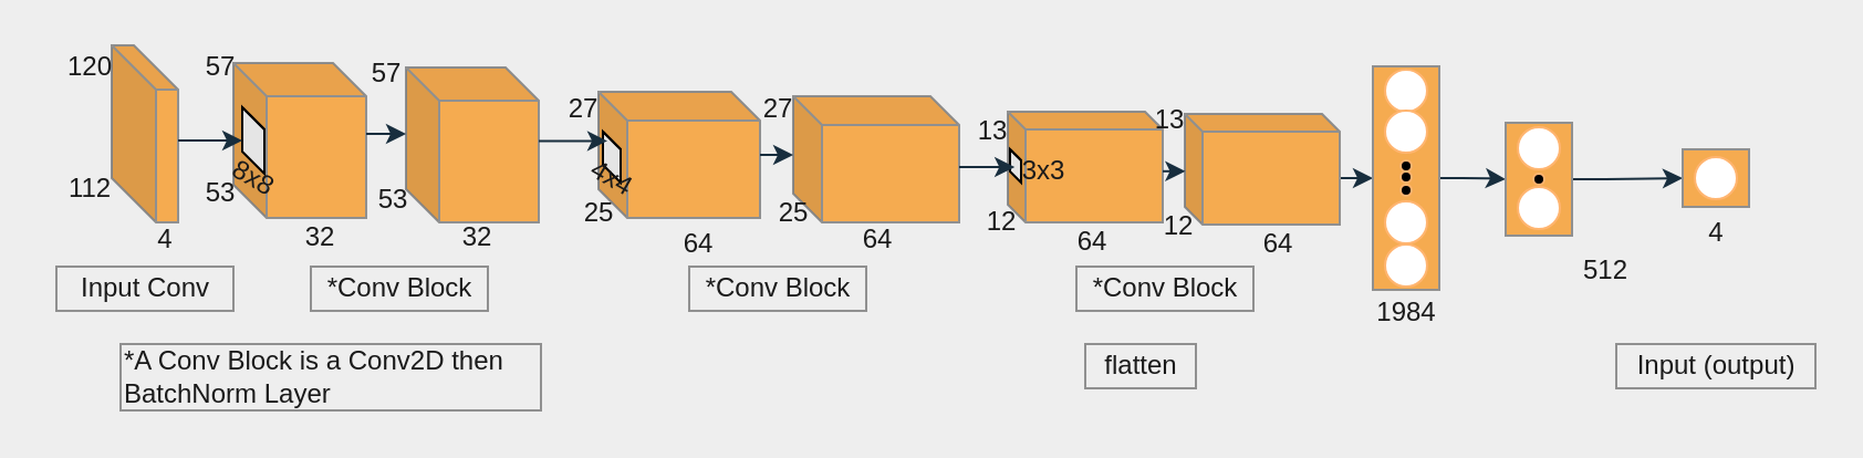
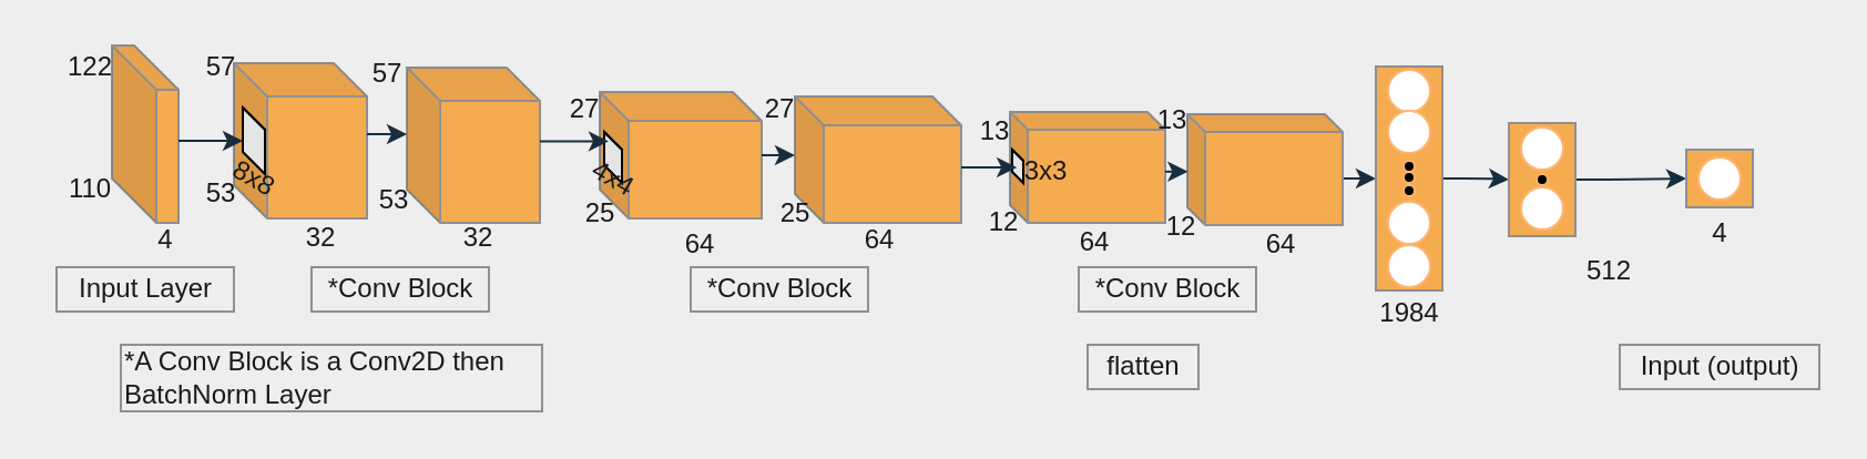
  <mxCell id="0" />
  <mxCell id="1" parent="0" />
  <mxCell id="2" value="" style="shape=cube;whiteSpace=wrap;html=1;boundedLbl=1;backgroundOutline=1;darkOpacity=0.05;darkOpacity2=0.1;fillColor=#F5AB50;strokeColor=#909090;fontColor=#1A1A1A;" parent="1" vertex="1"><mxGeometry x="50" y="20" width="30" height="80" as="geometry" /></mxCell>
  <mxCell id="3" value="4" style="text;html=1;align=center;verticalAlign=middle;resizable=0;points=[];autosize=1;strokeColor=none;fillColor=none;fontColor=#1A1A1A;" parent="1" vertex="1"><mxGeometry x="64" y="98" width="20" height="20" as="geometry" /></mxCell>
- <mxCell id="4" value="120" style="text;html=1;align=center;verticalAlign=middle;resizable=0;points=[];autosize=1;strokeColor=none;fillColor=none;fontColor=#1A1A1A;" parent="1" vertex="1"><mxGeometry x="20" y="20" width="40" height="20" as="geometry" /></mxCell>
- <mxCell id="5" value="112" style="text;html=1;align=center;verticalAlign=middle;resizable=0;points=[];autosize=1;strokeColor=none;fillColor=none;fontColor=#1A1A1A;" parent="1" vertex="1"><mxGeometry x="25" y="75" width="30" height="20" as="geometry" /></mxCell>
- <mxCell id="6" value="Input Conv" style="text;html=1;align=center;verticalAlign=middle;resizable=0;points=[];autosize=1;strokeColor=#909090;fillColor=none;fontColor=#1A1A1A;" parent="1" vertex="1"><mxGeometry x="25" y="120" width="80" height="20" as="geometry" /></mxCell>
+ <mxCell id="4" value="122" style="text;html=1;align=center;verticalAlign=middle;resizable=0;points=[];autosize=1;strokeColor=none;fillColor=none;fontColor=#1A1A1A;" parent="1" vertex="1"><mxGeometry x="20" y="20" width="40" height="20" as="geometry" /></mxCell>
+ <mxCell id="5" value="110" style="text;html=1;align=center;verticalAlign=middle;resizable=0;points=[];autosize=1;strokeColor=none;fillColor=none;fontColor=#1A1A1A;" parent="1" vertex="1"><mxGeometry x="25" y="75" width="30" height="20" as="geometry" /></mxCell>
+ <mxCell id="6" value="Input Layer" style="text;html=1;align=center;verticalAlign=middle;resizable=0;points=[];autosize=1;strokeColor=#909090;fillColor=none;fontColor=#1A1A1A;" parent="1" vertex="1"><mxGeometry x="25" y="120" width="80" height="20" as="geometry" /></mxCell>
  <mxCell id="7" value="*Conv Block" style="text;html=1;align=center;verticalAlign=middle;resizable=0;points=[];autosize=1;strokeColor=#909090;fillColor=none;fontColor=#1A1A1A;" parent="1" vertex="1"><mxGeometry x="140" y="120" width="80" height="20" as="geometry" /></mxCell>
  <mxCell id="8" value="*A Conv Block is a Conv2D then&lt;br&gt;BatchNorm Layer" style="text;html=1;align=left;verticalAlign=middle;resizable=0;points=[];autosize=1;strokeColor=#909090;fillColor=none;fontColor=#1A1A1A;" parent="1" vertex="1"><mxGeometry x="54" y="155" width="190" height="30" as="geometry" /></mxCell>
  <mxCell id="9" value="" style="shape=cube;whiteSpace=wrap;html=1;boundedLbl=1;backgroundOutline=1;darkOpacity=0.05;darkOpacity2=0.1;strokeColor=#909090;fillColor=#F5AB50;fontColor=#1A1A1A;size=15;" parent="1" vertex="1"><mxGeometry x="105" y="28" width="60" height="70" as="geometry" /></mxCell>
  <mxCell id="10" value="57" style="text;html=1;align=center;verticalAlign=middle;resizable=1;points=[];autosize=1;strokeColor=none;fillColor=none;movable=1;rotatable=1;deletable=1;editable=1;connectable=1;fontColor=#1A1A1A;" parent="1" vertex="1"><mxGeometry x="84" y="20" width="30" height="20" as="geometry" /></mxCell>
  <mxCell id="11" value="53" style="text;html=1;align=center;verticalAlign=middle;resizable=0;points=[];autosize=1;strokeColor=none;fillColor=none;fontColor=#1A1A1A;" vertex="1" parent="1"><mxGeometry x="84" y="77" width="30" height="20" as="geometry" /></mxCell>
  <mxCell id="12" value="32" style="text;html=1;align=center;verticalAlign=middle;resizable=0;points=[];autosize=1;strokeColor=none;fillColor=none;fontColor=#1A1A1A;" vertex="1" parent="1"><mxGeometry x="129" y="97" width="30" height="20" as="geometry" /></mxCell>
  <mxCell id="13" value="" style="shape=cube;whiteSpace=wrap;html=1;boundedLbl=1;backgroundOutline=1;darkOpacity=0.05;darkOpacity2=0.1;rounded=0;sketch=0;" vertex="1" parent="1"><mxGeometry x="109" y="48" width="10" height="30" as="geometry" /></mxCell>
  <mxCell id="14" value="8x8" style="text;html=1;align=center;verticalAlign=middle;resizable=0;points=[];autosize=1;strokeColor=none;fillColor=none;fontColor=#1A1A1A;rotation=30;" vertex="1" parent="1"><mxGeometry x="99" y="70" width="30" height="20" as="geometry" /></mxCell>
  <mxCell id="15" style="edgeStyle=orthogonalEdgeStyle;curved=0;rounded=1;sketch=0;orthogonalLoop=1;jettySize=auto;html=1;fontColor=#1A1A1A;strokeColor=#182E3E;" edge="1" parent="1" source="2" target="13"><mxGeometry relative="1" as="geometry"><Array as="points"><mxPoint x="90" y="63" /><mxPoint x="90" y="63" /></Array></mxGeometry></mxCell>
  <mxCell id="16" value="32" style="text;html=1;align=center;verticalAlign=middle;resizable=0;points=[];autosize=1;strokeColor=none;fillColor=none;fontColor=#1A1A1A;" vertex="1" parent="1"><mxGeometry x="200" y="97" width="30" height="20" as="geometry" /></mxCell>
  <mxCell id="17" value="" style="shape=cube;whiteSpace=wrap;html=1;boundedLbl=1;backgroundOutline=1;darkOpacity=0.05;darkOpacity2=0.1;strokeColor=#909090;fillColor=#F5AB50;fontColor=#1A1A1A;size=15;" vertex="1" parent="1"><mxGeometry x="183" y="30" width="60" height="70" as="geometry" /></mxCell>
  <mxCell id="18" style="edgeStyle=orthogonalEdgeStyle;curved=0;rounded=1;sketch=0;orthogonalLoop=1;jettySize=auto;html=1;fontColor=#1A1A1A;strokeColor=#182E3E;" edge="1" parent="1" source="9" target="17"><mxGeometry relative="1" as="geometry"><Array as="points"><mxPoint x="170" y="60" /><mxPoint x="170" y="60" /></Array></mxGeometry></mxCell>
  <mxCell id="19" value="53" style="text;html=1;align=center;verticalAlign=middle;resizable=0;points=[];autosize=1;strokeColor=none;fillColor=none;fontColor=#1A1A1A;" vertex="1" parent="1"><mxGeometry x="162" y="80" width="30" height="20" as="geometry" /></mxCell>
  <mxCell id="20" value="57" style="text;html=1;align=center;verticalAlign=middle;resizable=1;points=[];autosize=1;strokeColor=none;fillColor=none;movable=1;rotatable=1;deletable=1;editable=1;connectable=1;fontColor=#1A1A1A;" vertex="1" parent="1"><mxGeometry x="159" y="23" width="30" height="20" as="geometry" /></mxCell>
  <mxCell id="21" value="*Conv Block" style="text;html=1;align=center;verticalAlign=middle;resizable=0;points=[];autosize=1;strokeColor=#909090;fillColor=none;fontColor=#1A1A1A;" vertex="1" parent="1"><mxGeometry x="311" y="120" width="80" height="20" as="geometry" /></mxCell>
  <mxCell id="22" value="" style="shape=cube;whiteSpace=wrap;html=1;boundedLbl=1;backgroundOutline=1;darkOpacity=0.05;darkOpacity2=0.1;strokeColor=#909090;fillColor=#F5AB50;fontColor=#1A1A1A;size=13;" vertex="1" parent="1"><mxGeometry x="270" y="41" width="73" height="57" as="geometry" /></mxCell>
  <mxCell id="23" value="" style="shape=cube;whiteSpace=wrap;html=1;boundedLbl=1;backgroundOutline=1;darkOpacity=0.05;darkOpacity2=0.1;rounded=0;sketch=0;" vertex="1" parent="1"><mxGeometry x="272" y="59" width="8" height="23" as="geometry" /></mxCell>
  <mxCell id="24" value="4x4" style="text;html=1;align=center;verticalAlign=middle;resizable=0;points=[];autosize=1;strokeColor=none;fillColor=none;fontColor=#1A1A1A;rotation=30;" vertex="1" parent="1"><mxGeometry x="261" y="70" width="30" height="20" as="geometry" /></mxCell>
  <mxCell id="25" value="64" style="text;html=1;align=center;verticalAlign=middle;resizable=0;points=[];autosize=1;strokeColor=none;fillColor=none;fontColor=#1A1A1A;" vertex="1" parent="1"><mxGeometry x="300" y="100" width="30" height="20" as="geometry" /></mxCell>
  <mxCell id="26" value="25" style="text;html=1;align=center;verticalAlign=middle;resizable=0;points=[];autosize=1;strokeColor=none;fillColor=none;fontColor=#1A1A1A;" vertex="1" parent="1"><mxGeometry x="255" y="86" width="30" height="20" as="geometry" /></mxCell>
  <mxCell id="27" value="27" style="text;html=1;align=center;verticalAlign=middle;resizable=1;points=[];autosize=1;strokeColor=none;fillColor=none;movable=1;rotatable=1;deletable=1;editable=1;connectable=1;fontColor=#1A1A1A;" vertex="1" parent="1"><mxGeometry x="248" y="39" width="30" height="20" as="geometry" /></mxCell>
  <mxCell id="28" style="edgeStyle=orthogonalEdgeStyle;curved=0;rounded=1;sketch=0;orthogonalLoop=1;jettySize=auto;html=1;entryX=0.25;entryY=0.184;entryDx=0;entryDy=0;entryPerimeter=0;fontColor=#1A1A1A;strokeColor=#182E3E;" edge="1" parent="1" source="17" target="23"><mxGeometry relative="1" as="geometry"><Array as="points"><mxPoint x="263" y="63" /></Array></mxGeometry></mxCell>
  <mxCell id="29" value="" style="shape=cube;whiteSpace=wrap;html=1;boundedLbl=1;backgroundOutline=1;darkOpacity=0.05;darkOpacity2=0.1;strokeColor=#909090;fillColor=#F5AB50;fontColor=#1A1A1A;size=13;" vertex="1" parent="1"><mxGeometry x="358" y="43" width="75" height="57" as="geometry" /></mxCell>
  <mxCell id="30" style="edgeStyle=orthogonalEdgeStyle;curved=0;rounded=1;sketch=0;orthogonalLoop=1;jettySize=auto;html=1;fontColor=#1A1A1A;strokeColor=#182E3E;" edge="1" parent="1" source="22" target="29"><mxGeometry relative="1" as="geometry"><Array as="points"><mxPoint x="370" y="72" /><mxPoint x="370" y="72" /></Array></mxGeometry></mxCell>
  <mxCell id="31" value="25" style="text;html=1;align=center;verticalAlign=middle;resizable=0;points=[];autosize=1;strokeColor=none;fillColor=none;fontColor=#1A1A1A;" vertex="1" parent="1"><mxGeometry x="343" y="86" width="30" height="20" as="geometry" /></mxCell>
  <mxCell id="32" value="27" style="text;html=1;align=center;verticalAlign=middle;resizable=1;points=[];autosize=1;strokeColor=none;fillColor=none;movable=1;rotatable=1;deletable=1;editable=1;connectable=1;fontColor=#1A1A1A;" vertex="1" parent="1"><mxGeometry x="336" y="39" width="30" height="20" as="geometry" /></mxCell>
  <mxCell id="33" value="64" style="text;html=1;align=center;verticalAlign=middle;resizable=0;points=[];autosize=1;strokeColor=none;fillColor=none;fontColor=#1A1A1A;" vertex="1" parent="1"><mxGeometry x="380.5" y="98" width="30" height="20" as="geometry" /></mxCell>
  <mxCell id="34" value="" style="shape=cube;whiteSpace=wrap;html=1;boundedLbl=1;backgroundOutline=1;darkOpacity=0.05;darkOpacity2=0.1;strokeColor=#909090;fillColor=#F5AB50;fontColor=#1A1A1A;size=8;" vertex="1" parent="1"><mxGeometry x="455" y="50" width="70" height="50" as="geometry" /></mxCell>
  <mxCell id="35" value="3x3" style="text;html=1;align=center;verticalAlign=middle;resizable=0;points=[];autosize=1;strokeColor=none;fillColor=none;fontColor=#1A1A1A;rotation=0;" vertex="1" parent="1"><mxGeometry x="456" y="67" width="30" height="20" as="geometry" /></mxCell>
  <mxCell id="36" value="" style="shape=cube;whiteSpace=wrap;html=1;boundedLbl=1;backgroundOutline=1;darkOpacity=0.05;darkOpacity2=0.1;rounded=0;sketch=0;" vertex="1" parent="1"><mxGeometry x="456" y="67" width="5" height="15" as="geometry" /></mxCell>
  <mxCell id="37" value="64" style="text;html=1;align=center;verticalAlign=middle;resizable=0;points=[];autosize=1;strokeColor=none;fillColor=none;fontColor=#1A1A1A;" vertex="1" parent="1"><mxGeometry x="478" y="99" width="30" height="20" as="geometry" /></mxCell>
  <mxCell id="38" value="12" style="text;html=1;align=center;verticalAlign=middle;resizable=0;points=[];autosize=1;strokeColor=none;fillColor=none;fontColor=#1A1A1A;" vertex="1" parent="1"><mxGeometry x="437" y="90" width="30" height="20" as="geometry" /></mxCell>
  <mxCell id="39" value="13" style="text;html=1;align=center;verticalAlign=middle;resizable=1;points=[];autosize=1;strokeColor=none;fillColor=none;movable=1;rotatable=1;deletable=1;editable=1;connectable=1;fontColor=#1A1A1A;" vertex="1" parent="1"><mxGeometry x="433" y="49" width="30" height="20" as="geometry" /></mxCell>
  <mxCell id="40" style="edgeStyle=orthogonalEdgeStyle;curved=0;rounded=1;sketch=0;orthogonalLoop=1;jettySize=auto;html=1;entryX=0.419;entryY=0.535;entryDx=0;entryDy=0;entryPerimeter=0;fontColor=#1A1A1A;strokeColor=#182E3E;" edge="1" parent="1" source="29" target="36"><mxGeometry relative="1" as="geometry"><Array as="points"><mxPoint x="440" y="75" /><mxPoint x="440" y="75" /></Array></mxGeometry></mxCell>
  <mxCell id="41" style="edgeStyle=orthogonalEdgeStyle;curved=0;rounded=1;sketch=0;orthogonalLoop=1;jettySize=auto;html=1;entryX=0;entryY=0.5;entryDx=0;entryDy=0;fontColor=#1A1A1A;strokeColor=#182E3E;" edge="1" parent="1" source="42" target="49"><mxGeometry relative="1" as="geometry"><Array as="points"><mxPoint x="610" y="80" /><mxPoint x="610" y="80" /></Array></mxGeometry></mxCell>
  <mxCell id="42" value="" style="shape=cube;whiteSpace=wrap;html=1;boundedLbl=1;backgroundOutline=1;darkOpacity=0.05;darkOpacity2=0.1;strokeColor=#909090;fillColor=#F5AB50;fontColor=#1A1A1A;size=8;" vertex="1" parent="1"><mxGeometry x="535" y="51" width="70" height="50" as="geometry" /></mxCell>
  <mxCell id="43" style="edgeStyle=orthogonalEdgeStyle;curved=0;rounded=1;sketch=0;orthogonalLoop=1;jettySize=auto;html=1;entryX=0.003;entryY=0.518;entryDx=0;entryDy=0;entryPerimeter=0;fontColor=#1A1A1A;strokeColor=#182E3E;" edge="1" parent="1" source="34" target="42"><mxGeometry relative="1" as="geometry"><Array as="points"><mxPoint x="536" y="77" /></Array></mxGeometry></mxCell>
  <mxCell id="44" value="64" style="text;html=1;align=center;verticalAlign=middle;resizable=0;points=[];autosize=1;strokeColor=none;fillColor=none;fontColor=#1A1A1A;" vertex="1" parent="1"><mxGeometry x="562" y="100" width="30" height="20" as="geometry" /></mxCell>
  <mxCell id="45" value="12" style="text;html=1;align=center;verticalAlign=middle;resizable=0;points=[];autosize=1;strokeColor=none;fillColor=none;fontColor=#1A1A1A;" vertex="1" parent="1"><mxGeometry x="517" y="92" width="30" height="20" as="geometry" /></mxCell>
  <mxCell id="46" value="13" style="text;html=1;align=center;verticalAlign=middle;resizable=1;points=[];autosize=1;strokeColor=none;fillColor=none;movable=1;rotatable=1;deletable=1;editable=1;connectable=1;fontColor=#1A1A1A;" vertex="1" parent="1"><mxGeometry x="513" y="44" width="30" height="20" as="geometry" /></mxCell>
  <mxCell id="47" value="*Conv Block" style="text;html=1;align=center;verticalAlign=middle;resizable=0;points=[];autosize=1;strokeColor=#909090;fillColor=none;fontColor=#1A1A1A;" vertex="1" parent="1"><mxGeometry x="486" y="120" width="80" height="20" as="geometry" /></mxCell>
  <mxCell id="48" style="edgeStyle=orthogonalEdgeStyle;curved=0;rounded=1;sketch=0;orthogonalLoop=1;jettySize=auto;html=1;entryX=0;entryY=0.5;entryDx=0;entryDy=0;fontColor=#1A1A1A;strokeColor=#182E3E;" edge="1" parent="1" source="49" target="60"><mxGeometry relative="1" as="geometry" /></mxCell>
  <mxCell id="49" value="" style="rounded=0;whiteSpace=wrap;html=1;sketch=0;fontColor=#1A1A1A;strokeColor=#909090;fillColor=#F5AB50;" vertex="1" parent="1"><mxGeometry x="620" y="29.5" width="30" height="101" as="geometry" /></mxCell>
  <mxCell id="50" value="flatten" style="text;html=1;align=center;verticalAlign=middle;resizable=0;points=[];autosize=1;strokeColor=#909090;fillColor=none;fontColor=#1A1A1A;" vertex="1" parent="1"><mxGeometry x="490" y="155" width="50" height="20" as="geometry" /></mxCell>
  <mxCell id="51" value="1984" style="text;html=1;align=center;verticalAlign=middle;resizable=0;points=[];autosize=1;strokeColor=none;fillColor=none;fontColor=#1A1A1A;" vertex="1" parent="1"><mxGeometry x="615" y="130.5" width="40" height="20" as="geometry" /></mxCell>
  <mxCell id="52" value="" style="ellipse;whiteSpace=wrap;html=1;aspect=fixed;rounded=0;sketch=0;fontColor=#1A1A1A;strokeColor=#FFB570;fillColor=#FFFFFF;" vertex="1" parent="1"><mxGeometry x="625.5" y="110" width="19" height="19" as="geometry" /></mxCell>
  <mxCell id="53" value="" style="ellipse;whiteSpace=wrap;html=1;aspect=fixed;rounded=0;sketch=0;fontColor=#1A1A1A;strokeColor=#FFB570;fillColor=#000000;" vertex="1" parent="1"><mxGeometry x="632.5" y="72" width="5" height="5" as="geometry" /></mxCell>
  <mxCell id="54" value="" style="ellipse;whiteSpace=wrap;html=1;aspect=fixed;rounded=0;sketch=0;fontColor=#1A1A1A;strokeColor=#FFB570;fillColor=#FFFFFF;" vertex="1" parent="1"><mxGeometry x="625.5" y="90.5" width="19" height="19" as="geometry" /></mxCell>
  <mxCell id="55" value="" style="ellipse;whiteSpace=wrap;html=1;aspect=fixed;rounded=0;sketch=0;fontColor=#1A1A1A;strokeColor=#FFB570;fillColor=#FFFFFF;" vertex="1" parent="1"><mxGeometry x="625.5" y="31" width="19" height="19" as="geometry" /></mxCell>
  <mxCell id="56" value="" style="ellipse;whiteSpace=wrap;html=1;aspect=fixed;rounded=0;sketch=0;fontColor=#1A1A1A;strokeColor=#FFB570;fillColor=#FFFFFF;" vertex="1" parent="1"><mxGeometry x="625.5" y="49.5" width="19" height="19" as="geometry" /></mxCell>
  <mxCell id="57" value="" style="ellipse;whiteSpace=wrap;html=1;aspect=fixed;rounded=0;sketch=0;fontColor=#1A1A1A;strokeColor=#FFB570;fillColor=#000000;" vertex="1" parent="1"><mxGeometry x="632.5" y="77" width="5" height="5" as="geometry" /></mxCell>
  <mxCell id="58" value="" style="ellipse;whiteSpace=wrap;html=1;aspect=fixed;rounded=0;sketch=0;fontColor=#1A1A1A;strokeColor=#FFB570;fillColor=#000000;" vertex="1" parent="1"><mxGeometry x="632.5" y="83" width="5" height="5" as="geometry" /></mxCell>
  <mxCell id="59" style="edgeStyle=orthogonalEdgeStyle;curved=0;rounded=1;sketch=0;orthogonalLoop=1;jettySize=auto;html=1;entryX=0;entryY=0.5;entryDx=0;entryDy=0;fontColor=#1A1A1A;strokeColor=#182E3E;" edge="1" parent="1" source="60" target="65"><mxGeometry relative="1" as="geometry" /></mxCell>
  <mxCell id="60" value="" style="rounded=0;whiteSpace=wrap;html=1;sketch=0;fontColor=#1A1A1A;strokeColor=#909090;fillColor=#F5AB50;" vertex="1" parent="1"><mxGeometry x="680" y="55" width="30" height="51" as="geometry" /></mxCell>
  <mxCell id="61" value="" style="ellipse;whiteSpace=wrap;html=1;aspect=fixed;rounded=0;sketch=0;fontColor=#1A1A1A;strokeColor=#FFB570;fillColor=#FFFFFF;" vertex="1" parent="1"><mxGeometry x="685.5" y="84" width="19" height="19" as="geometry" /></mxCell>
  <mxCell id="62" value="" style="ellipse;whiteSpace=wrap;html=1;aspect=fixed;rounded=0;sketch=0;fontColor=#1A1A1A;strokeColor=#FFB570;fillColor=#FFFFFF;" vertex="1" parent="1"><mxGeometry x="685.5" y="57" width="19" height="19" as="geometry" /></mxCell>
  <mxCell id="63" value="" style="ellipse;whiteSpace=wrap;html=1;aspect=fixed;rounded=0;sketch=0;fontColor=#1A1A1A;strokeColor=#FFB570;fillColor=#000000;" vertex="1" parent="1"><mxGeometry x="692.5" y="78" width="5" height="5" as="geometry" /></mxCell>
  <mxCell id="64" value="512" style="text;html=1;align=center;verticalAlign=middle;resizable=0;points=[];autosize=1;strokeColor=none;fillColor=none;fontColor=#1A1A1A;" vertex="1" parent="1"><mxGeometry x="705" y="112" width="40" height="20" as="geometry" /></mxCell>
  <mxCell id="65" value="" style="rounded=0;whiteSpace=wrap;html=1;sketch=0;fontColor=#1A1A1A;strokeColor=#909090;fillColor=#F5AB50;" vertex="1" parent="1"><mxGeometry x="760" y="67" width="30" height="26" as="geometry" /></mxCell>
  <mxCell id="66" value="" style="ellipse;whiteSpace=wrap;html=1;aspect=fixed;rounded=0;sketch=0;fontColor=#1A1A1A;strokeColor=#FFB570;fillColor=#FFFFFF;" vertex="1" parent="1"><mxGeometry x="765.5" y="70.5" width="19" height="19" as="geometry" /></mxCell>
  <mxCell id="67" value="4" style="text;html=1;align=center;verticalAlign=middle;resizable=0;points=[];autosize=1;strokeColor=none;fillColor=none;fontColor=#1A1A1A;" vertex="1" parent="1"><mxGeometry x="765" y="94.5" width="20" height="20" as="geometry" /></mxCell>
  <mxCell id="68" value="Input (output)" style="text;html=1;align=center;verticalAlign=middle;resizable=0;points=[];autosize=1;strokeColor=#909090;fillColor=none;fontColor=#1A1A1A;" vertex="1" parent="1"><mxGeometry x="730" y="155" width="90" height="20" as="geometry" /></mxCell>
